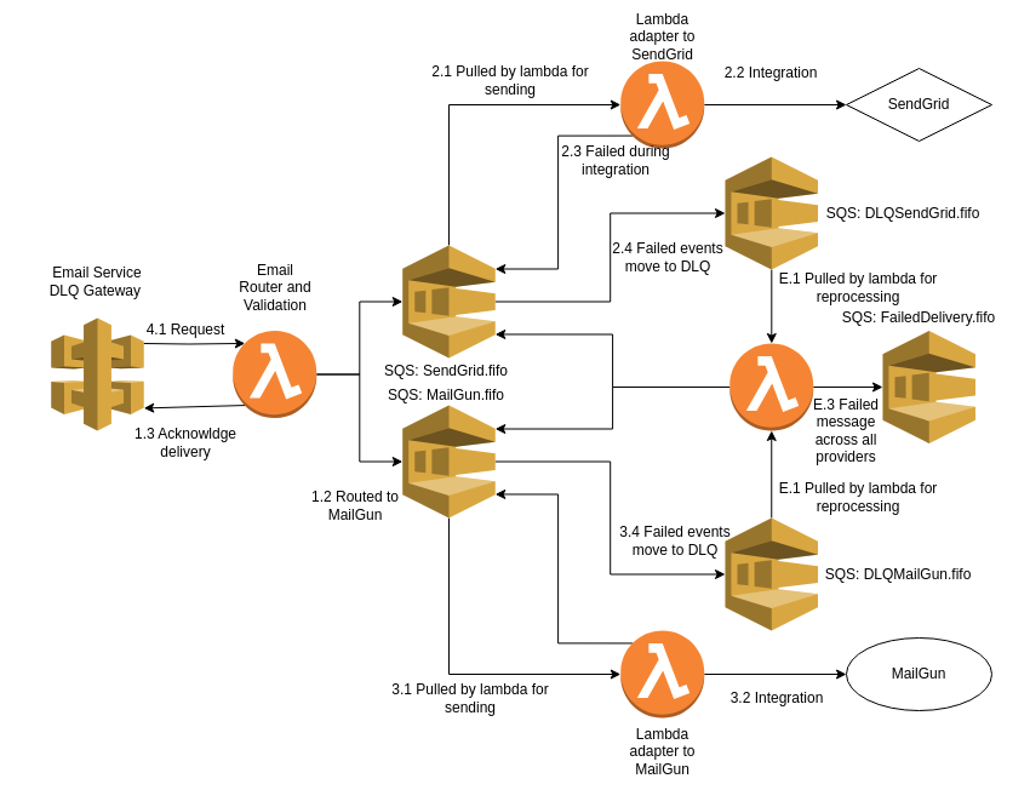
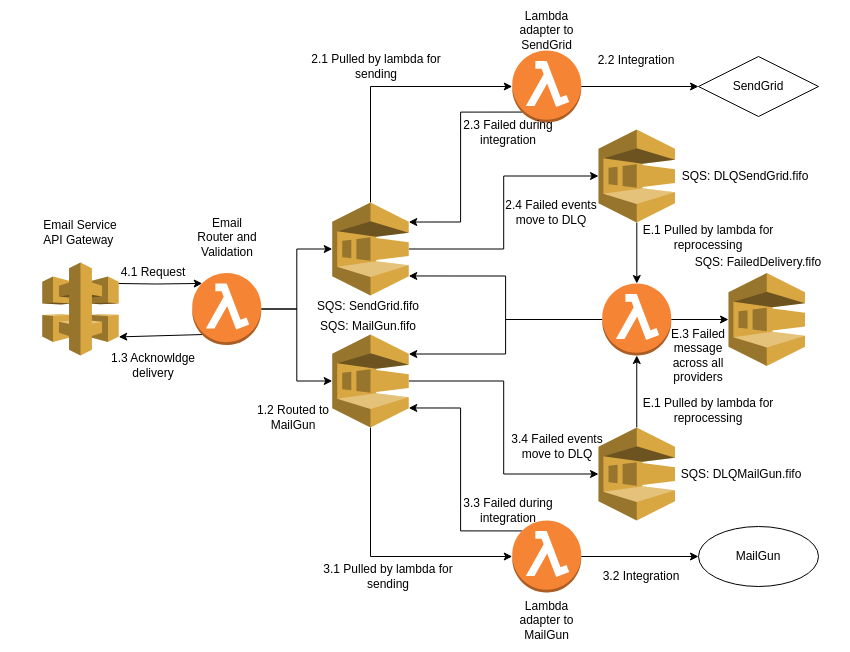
  <mxCell id="0" />
  <mxCell id="1" parent="0" />
  <mxCell id="2" style="edgeStyle=orthogonalEdgeStyle;rounded=0;orthogonalLoop=1;jettySize=auto;html=1;entryX=0.145;entryY=0.145;entryDx=0;entryDy=0;entryPerimeter=0;" edge="1" parent="1" target="7"><mxGeometry relative="1" as="geometry"><mxPoint x="118" y="283" as="sourcePoint" /></mxGeometry></mxCell>
  <mxCell id="3" value="" style="outlineConnect=0;dashed=0;verticalLabelPosition=bottom;verticalAlign=top;align=center;html=1;shape=mxgraph.aws3.api_gateway;fillColor=#D9A741;gradientColor=none;" vertex="1" parent="1"><mxGeometry x="41.75" y="262" width="76.5" height="93" as="geometry" /></mxCell>
  <mxCell id="4" value="" style="edgeStyle=orthogonalEdgeStyle;rounded=0;orthogonalLoop=1;jettySize=auto;html=1;entryX=0;entryY=0.5;entryDx=0;entryDy=0;entryPerimeter=0;" edge="1" parent="1" source="7" target="11"><mxGeometry relative="1" as="geometry"><mxPoint x="340.75" y="308.5" as="targetPoint" /></mxGeometry></mxCell>
  <mxCell id="5" style="edgeStyle=orthogonalEdgeStyle;rounded=0;orthogonalLoop=1;jettySize=auto;html=1;" edge="1" parent="1" source="7" target="14"><mxGeometry relative="1" as="geometry" /></mxCell>
  <mxCell id="6" style="rounded=0;orthogonalLoop=1;jettySize=auto;html=1;exitX=0.145;exitY=0.855;exitDx=0;exitDy=0;exitPerimeter=0;entryX=1;entryY=0.8;entryDx=0;entryDy=0;entryPerimeter=0;" edge="1" parent="1" source="7" target="3"><mxGeometry relative="1" as="geometry" /></mxCell>
  <mxCell id="7" value="" style="outlineConnect=0;dashed=0;verticalLabelPosition=bottom;verticalAlign=top;align=center;html=1;shape=mxgraph.aws3.lambda_function;fillColor=#F58534;gradientColor=none;" vertex="1" parent="1"><mxGeometry x="191.75" y="272.5" width="69" height="72" as="geometry" /></mxCell>
- <mxCell id="8" value="Email Service&lt;br&gt;DLQ Gateway&amp;nbsp;" style="text;html=1;strokeColor=none;fillColor=none;align=center;verticalAlign=middle;whiteSpace=wrap;rounded=0;" vertex="1" parent="1"><mxGeometry x="20" y="222" width="120" height="20" as="geometry" /></mxCell>
+ <mxCell id="8" value="Email Service&lt;br&gt;API Gateway&amp;nbsp;" style="text;html=1;strokeColor=none;fillColor=none;align=center;verticalAlign=middle;whiteSpace=wrap;rounded=0;" vertex="1" parent="1"><mxGeometry x="20" y="222" width="120" height="20" as="geometry" /></mxCell>
  <mxCell id="9" style="edgeStyle=orthogonalEdgeStyle;rounded=0;orthogonalLoop=1;jettySize=auto;html=1;entryX=0;entryY=0.5;entryDx=0;entryDy=0;entryPerimeter=0;exitX=0.5;exitY=0;exitDx=0;exitDy=0;exitPerimeter=0;" edge="1" parent="1" source="11" target="17"><mxGeometry relative="1" as="geometry" /></mxCell>
  <mxCell id="10" style="edgeStyle=orthogonalEdgeStyle;rounded=0;orthogonalLoop=1;jettySize=auto;html=1;" edge="1" parent="1" source="11" target="24"><mxGeometry relative="1" as="geometry" /></mxCell>
  <mxCell id="11" value="" style="outlineConnect=0;dashed=0;verticalLabelPosition=bottom;verticalAlign=top;align=center;html=1;shape=mxgraph.aws3.sqs;fillColor=#D9A741;gradientColor=none;" vertex="1" parent="1"><mxGeometry x="331.75" y="202" width="76.5" height="93" as="geometry" /></mxCell>
  <mxCell id="12" style="edgeStyle=orthogonalEdgeStyle;rounded=0;orthogonalLoop=1;jettySize=auto;html=1;entryX=0;entryY=0.5;entryDx=0;entryDy=0;entryPerimeter=0;exitX=0.5;exitY=1;exitDx=0;exitDy=0;exitPerimeter=0;" edge="1" parent="1" source="14" target="20"><mxGeometry relative="1" as="geometry" /></mxCell>
  <mxCell id="13" style="edgeStyle=orthogonalEdgeStyle;rounded=0;orthogonalLoop=1;jettySize=auto;html=1;entryX=0;entryY=0.5;entryDx=0;entryDy=0;entryPerimeter=0;" edge="1" parent="1" source="14" target="26"><mxGeometry relative="1" as="geometry" /></mxCell>
  <mxCell id="14" value="" style="outlineConnect=0;dashed=0;verticalLabelPosition=bottom;verticalAlign=top;align=center;html=1;shape=mxgraph.aws3.sqs;fillColor=#D9A741;gradientColor=none;" vertex="1" parent="1"><mxGeometry x="331.75" y="334" width="76.5" height="93" as="geometry" /></mxCell>
  <mxCell id="15" style="edgeStyle=orthogonalEdgeStyle;rounded=0;orthogonalLoop=1;jettySize=auto;html=1;entryX=1;entryY=0.21;entryDx=0;entryDy=0;entryPerimeter=0;exitX=0.145;exitY=0.855;exitDx=0;exitDy=0;exitPerimeter=0;" edge="1" parent="1" source="17" target="11"><mxGeometry relative="1" as="geometry" /></mxCell>
  <mxCell id="16" style="edgeStyle=orthogonalEdgeStyle;rounded=0;orthogonalLoop=1;jettySize=auto;html=1;" edge="1" parent="1" source="17" target="27"><mxGeometry relative="1" as="geometry" /></mxCell>
  <mxCell id="17" value="" style="outlineConnect=0;dashed=0;verticalLabelPosition=bottom;verticalAlign=top;align=center;html=1;shape=mxgraph.aws3.lambda_function;fillColor=#F58534;gradientColor=none;" vertex="1" parent="1"><mxGeometry x="511.75" y="50" width="69" height="72" as="geometry" /></mxCell>
  <mxCell id="18" style="edgeStyle=orthogonalEdgeStyle;rounded=0;orthogonalLoop=1;jettySize=auto;html=1;entryX=1;entryY=0.79;entryDx=0;entryDy=0;entryPerimeter=0;exitX=0.145;exitY=0.145;exitDx=0;exitDy=0;exitPerimeter=0;" edge="1" parent="1" source="20" target="14"><mxGeometry relative="1" as="geometry" /></mxCell>
  <mxCell id="19" style="edgeStyle=orthogonalEdgeStyle;rounded=0;orthogonalLoop=1;jettySize=auto;html=1;entryX=0;entryY=0.5;entryDx=0;entryDy=0;" edge="1" parent="1" source="20" target="21"><mxGeometry relative="1" as="geometry" /></mxCell>
  <mxCell id="20" value="" style="outlineConnect=0;dashed=0;verticalLabelPosition=bottom;verticalAlign=top;align=center;html=1;shape=mxgraph.aws3.lambda_function;fillColor=#F58534;gradientColor=none;" vertex="1" parent="1"><mxGeometry x="511.75" y="520" width="69" height="72" as="geometry" /></mxCell>
  <mxCell id="21" value="&lt;span style=&quot;white-space: normal&quot;&gt;MailGun&lt;/span&gt;" style="ellipse;whiteSpace=wrap;html=1;" vertex="1" parent="1"><mxGeometry x="698" y="526" width="120" height="60" as="geometry" /></mxCell>
  <mxCell id="22" value="Email Router and Validation" style="text;html=1;strokeColor=none;fillColor=none;align=center;verticalAlign=middle;whiteSpace=wrap;rounded=0;" vertex="1" parent="1"><mxGeometry x="194.5" y="212.5" width="63.5" height="49.5" as="geometry" /></mxCell>
  <mxCell id="23" style="edgeStyle=orthogonalEdgeStyle;rounded=0;orthogonalLoop=1;jettySize=auto;html=1;" edge="1" parent="1" source="24" target="31"><mxGeometry relative="1" as="geometry" /></mxCell>
  <mxCell id="24" value="" style="outlineConnect=0;dashed=0;verticalLabelPosition=bottom;verticalAlign=top;align=center;html=1;shape=mxgraph.aws3.sqs;fillColor=#D9A741;gradientColor=none;" vertex="1" parent="1"><mxGeometry x="598" y="129" width="76.5" height="93" as="geometry" /></mxCell>
  <mxCell id="25" style="edgeStyle=orthogonalEdgeStyle;rounded=0;orthogonalLoop=1;jettySize=auto;html=1;exitX=0.5;exitY=0;exitDx=0;exitDy=0;exitPerimeter=0;entryX=0.5;entryY=1;entryDx=0;entryDy=0;entryPerimeter=0;" edge="1" parent="1" source="26" target="31"><mxGeometry relative="1" as="geometry"><mxPoint x="636" y="340" as="targetPoint" /></mxGeometry></mxCell>
  <mxCell id="26" value="" style="outlineConnect=0;dashed=0;verticalLabelPosition=bottom;verticalAlign=top;align=center;html=1;shape=mxgraph.aws3.sqs;fillColor=#D9A741;gradientColor=none;" vertex="1" parent="1"><mxGeometry x="598" y="427" width="76.5" height="93" as="geometry" /></mxCell>
  <mxCell id="27" value="SendGrid" style="rhombus;whiteSpace=wrap;html=1;" vertex="1" parent="1"><mxGeometry x="698" y="56" width="120" height="60" as="geometry" /></mxCell>
  <mxCell id="28" style="edgeStyle=orthogonalEdgeStyle;rounded=0;orthogonalLoop=1;jettySize=auto;html=1;entryX=1;entryY=0.79;entryDx=0;entryDy=0;entryPerimeter=0;" edge="1" parent="1" source="31" target="11"><mxGeometry relative="1" as="geometry" /></mxCell>
  <mxCell id="29" style="edgeStyle=orthogonalEdgeStyle;rounded=0;orthogonalLoop=1;jettySize=auto;html=1;entryX=1;entryY=0.21;entryDx=0;entryDy=0;entryPerimeter=0;" edge="1" parent="1" source="31" target="14"><mxGeometry relative="1" as="geometry" /></mxCell>
  <mxCell id="30" style="edgeStyle=orthogonalEdgeStyle;rounded=0;orthogonalLoop=1;jettySize=auto;html=1;entryX=0;entryY=0.5;entryDx=0;entryDy=0;entryPerimeter=0;" edge="1" parent="1" source="31" target="36"><mxGeometry relative="1" as="geometry" /></mxCell>
  <mxCell id="31" value="" style="outlineConnect=0;dashed=0;verticalLabelPosition=bottom;verticalAlign=top;align=center;html=1;shape=mxgraph.aws3.lambda_function;fillColor=#F58534;gradientColor=none;" vertex="1" parent="1"><mxGeometry x="601.75" y="283" width="69" height="72" as="geometry" /></mxCell>
  <mxCell id="32" value="SQS: SendGrid.fifo" style="text;html=1;strokeColor=none;fillColor=none;align=center;verticalAlign=middle;whiteSpace=wrap;rounded=0;" vertex="1" parent="1"><mxGeometry x="298" y="295" width="140" height="21" as="geometry" /></mxCell>
  <mxCell id="33" value="SQS: MailGun.fifo" style="text;html=1;strokeColor=none;fillColor=none;align=center;verticalAlign=middle;whiteSpace=wrap;rounded=0;" vertex="1" parent="1"><mxGeometry x="298" y="315" width="140" height="21" as="geometry" /></mxCell>
  <mxCell id="34" value="SQS: DLQSendGrid.fifo" style="text;html=1;strokeColor=none;fillColor=none;align=center;verticalAlign=middle;whiteSpace=wrap;rounded=0;" vertex="1" parent="1"><mxGeometry x="674.5" y="165" width="140" height="21" as="geometry" /></mxCell>
  <mxCell id="35" value="SQS: DLQMailGun.fifo" style="text;html=1;strokeColor=none;fillColor=none;align=center;verticalAlign=middle;whiteSpace=wrap;rounded=0;" vertex="1" parent="1"><mxGeometry x="670.75" y="463" width="140" height="21" as="geometry" /></mxCell>
  <mxCell id="36" value="" style="outlineConnect=0;dashed=0;verticalLabelPosition=bottom;verticalAlign=top;align=center;html=1;shape=mxgraph.aws3.sqs;fillColor=#D9A741;gradientColor=none;" vertex="1" parent="1"><mxGeometry x="728" y="272.5" width="76.5" height="93" as="geometry" /></mxCell>
  <mxCell id="37" value="SQS: FailedDelivery.fifo" style="text;html=1;strokeColor=none;fillColor=none;align=center;verticalAlign=middle;whiteSpace=wrap;rounded=0;" vertex="1" parent="1"><mxGeometry x="688" y="251.5" width="140" height="21" as="geometry" /></mxCell>
  <mxCell id="38" value="Lambda adapter to MailGun" style="text;html=1;strokeColor=none;fillColor=none;align=center;verticalAlign=middle;whiteSpace=wrap;rounded=0;" vertex="1" parent="1"><mxGeometry x="507.75" y="610" width="77" height="20" as="geometry" /></mxCell>
  <mxCell id="39" value="Lambda adapter to SendGrid" style="text;html=1;strokeColor=none;fillColor=none;align=center;verticalAlign=middle;whiteSpace=wrap;rounded=0;" vertex="1" parent="1"><mxGeometry x="507.75" y="20" width="77" height="20" as="geometry" /></mxCell>
  <mxCell id="40" value="3.2 Integration" style="text;html=1;strokeColor=none;fillColor=none;align=center;verticalAlign=middle;whiteSpace=wrap;rounded=0;" vertex="1" parent="1"><mxGeometry x="598" y="566" width="86.25" height="20" as="geometry" /></mxCell>
  <mxCell id="41" value="&lt;span style=&quot;color: rgba(0 , 0 , 0 , 0) ; font-family: monospace ; font-size: 0px&quot;&gt;%3CmxGraphModel%3E%3Croot%3E%3CmxCell%20id%3D%220%22%2F%3E%3CmxCell%20id%3D%221%22%20parent%3D%220%22%2F%3E%3CmxCell%20id%3D%222%22%20value%3D%22Routed%20to%20SendGrid%22%20style%3D%22text%3Bhtml%3D1%3BstrokeColor%3Dnone%3BfillColor%3Dnone%3Balign%3Dcenter%3BverticalAlign%3Dmiddle%3BwhiteSpace%3Dwrap%3Brounded%3D0%3B%22%20vertex%3D%221%22%20parent%3D%221%22%3E%3CmxGeometry%20x%3D%22270%22%20y%3D%22202%22%20width%3D%2240%22%20height%3D%2220%22%20as%3D%22geometry%22%2F%3E%3C%2FmxCell%3E%3C%2Froot%3E%3C%2FmxGraphModel%3E&lt;/span&gt;" style="text;html=1;align=center;verticalAlign=middle;resizable=0;points=[];autosize=1;" vertex="1" parent="1"><mxGeometry x="295" y="456" width="20" height="20" as="geometry" /></mxCell>
  <mxCell id="42" value="1.2 Routed to MailGun" style="text;html=1;strokeColor=none;fillColor=none;align=center;verticalAlign=middle;whiteSpace=wrap;rounded=0;" vertex="1" parent="1"><mxGeometry x="253" y="407" width="80" height="20" as="geometry" /></mxCell>
- <mxCell id="43" value="2.1 Pulled by lambda for sending" style="text;html=1;strokeColor=none;fillColor=none;align=center;verticalAlign=middle;whiteSpace=wrap;rounded=0;" vertex="1" parent="1"><mxGeometry x="351" y="56" width="140" height="20" as="geometry" /></mxCell>
+ <mxCell id="43" value="2.1 Pulled by lambda for sending" style="text;html=1;strokeColor=none;fillColor=none;align=center;verticalAlign=middle;whiteSpace=wrap;rounded=0;" vertex="1" parent="1"><mxGeometry x="306" y="56" width="140" height="20" as="geometry" /></mxCell>
  <mxCell id="44" value="3.1 Pulled by lambda for sending" style="text;html=1;strokeColor=none;fillColor=none;align=center;verticalAlign=middle;whiteSpace=wrap;rounded=0;" vertex="1" parent="1"><mxGeometry x="318" y="566" width="140" height="20" as="geometry" /></mxCell>
+ <mxCell id="45" value="3.3 Failed during integration" style="text;html=1;strokeColor=none;fillColor=none;align=center;verticalAlign=middle;whiteSpace=wrap;rounded=0;" vertex="1" parent="1"><mxGeometry x="458" y="500" width="100" height="20" as="geometry" /></mxCell>
  <mxCell id="46" value="2.3 Failed during integration" style="text;html=1;strokeColor=none;fillColor=none;align=center;verticalAlign=middle;whiteSpace=wrap;rounded=0;" vertex="1" parent="1"><mxGeometry x="458" y="122" width="100" height="20" as="geometry" /></mxCell>
  <mxCell id="47" value="3.4 Failed events move to DLQ" style="text;html=1;strokeColor=none;fillColor=none;align=center;verticalAlign=middle;whiteSpace=wrap;rounded=0;" vertex="1" parent="1"><mxGeometry x="506" y="436" width="102" height="20" as="geometry" /></mxCell>
  <mxCell id="48" value="2.4 Failed events move to DLQ" style="text;html=1;strokeColor=none;fillColor=none;align=center;verticalAlign=middle;whiteSpace=wrap;rounded=0;" vertex="1" parent="1"><mxGeometry x="499.75" y="202" width="102" height="20" as="geometry" /></mxCell>
  <mxCell id="49" value="4.1 Request" style="text;html=1;strokeColor=none;fillColor=none;align=center;verticalAlign=middle;whiteSpace=wrap;rounded=0;" vertex="1" parent="1"><mxGeometry x="118.25" y="262" width="70" height="20" as="geometry" /></mxCell>
  <mxCell id="50" value="1.3 Acknowldge delivery" style="text;html=1;strokeColor=none;fillColor=none;align=center;verticalAlign=middle;whiteSpace=wrap;rounded=0;" vertex="1" parent="1"><mxGeometry x="98.25" y="355" width="110" height="20" as="geometry" /></mxCell>
  <mxCell id="51" value="2.2 Integration" style="text;html=1;strokeColor=none;fillColor=none;align=center;verticalAlign=middle;whiteSpace=wrap;rounded=0;" vertex="1" parent="1"><mxGeometry x="593.13" y="50" width="86.25" height="20" as="geometry" /></mxCell>
  <mxCell id="52" value="E.1 Pulled by lambda for reprocessing" style="text;html=1;strokeColor=none;fillColor=none;align=center;verticalAlign=middle;whiteSpace=wrap;rounded=0;" vertex="1" parent="1"><mxGeometry x="638" y="400" width="140" height="20" as="geometry" /></mxCell>
  <mxCell id="53" value="E.1 Pulled by lambda for reprocessing" style="text;html=1;strokeColor=none;fillColor=none;align=center;verticalAlign=middle;whiteSpace=wrap;rounded=0;" vertex="1" parent="1"><mxGeometry x="638" y="227.25" width="140" height="20" as="geometry" /></mxCell>
  <mxCell id="54" value="E.3 Failed message across all providers" style="text;html=1;strokeColor=none;fillColor=none;align=center;verticalAlign=middle;whiteSpace=wrap;rounded=0;" vertex="1" parent="1"><mxGeometry x="658" y="344.5" width="80" height="20" as="geometry" /></mxCell>
